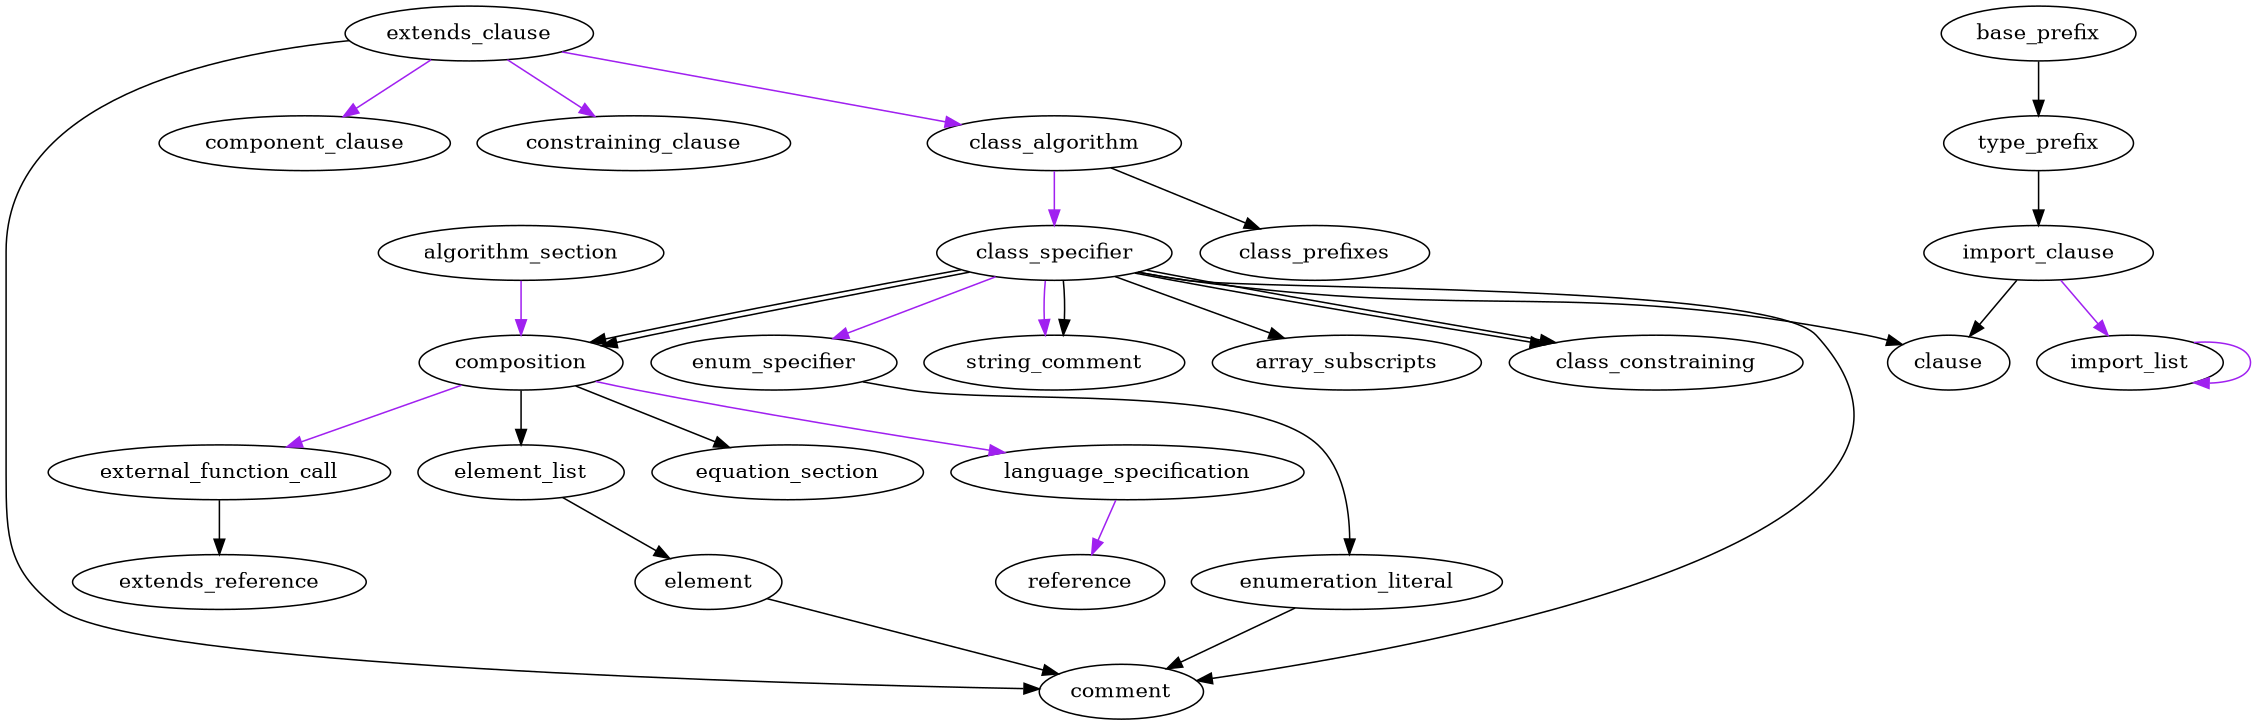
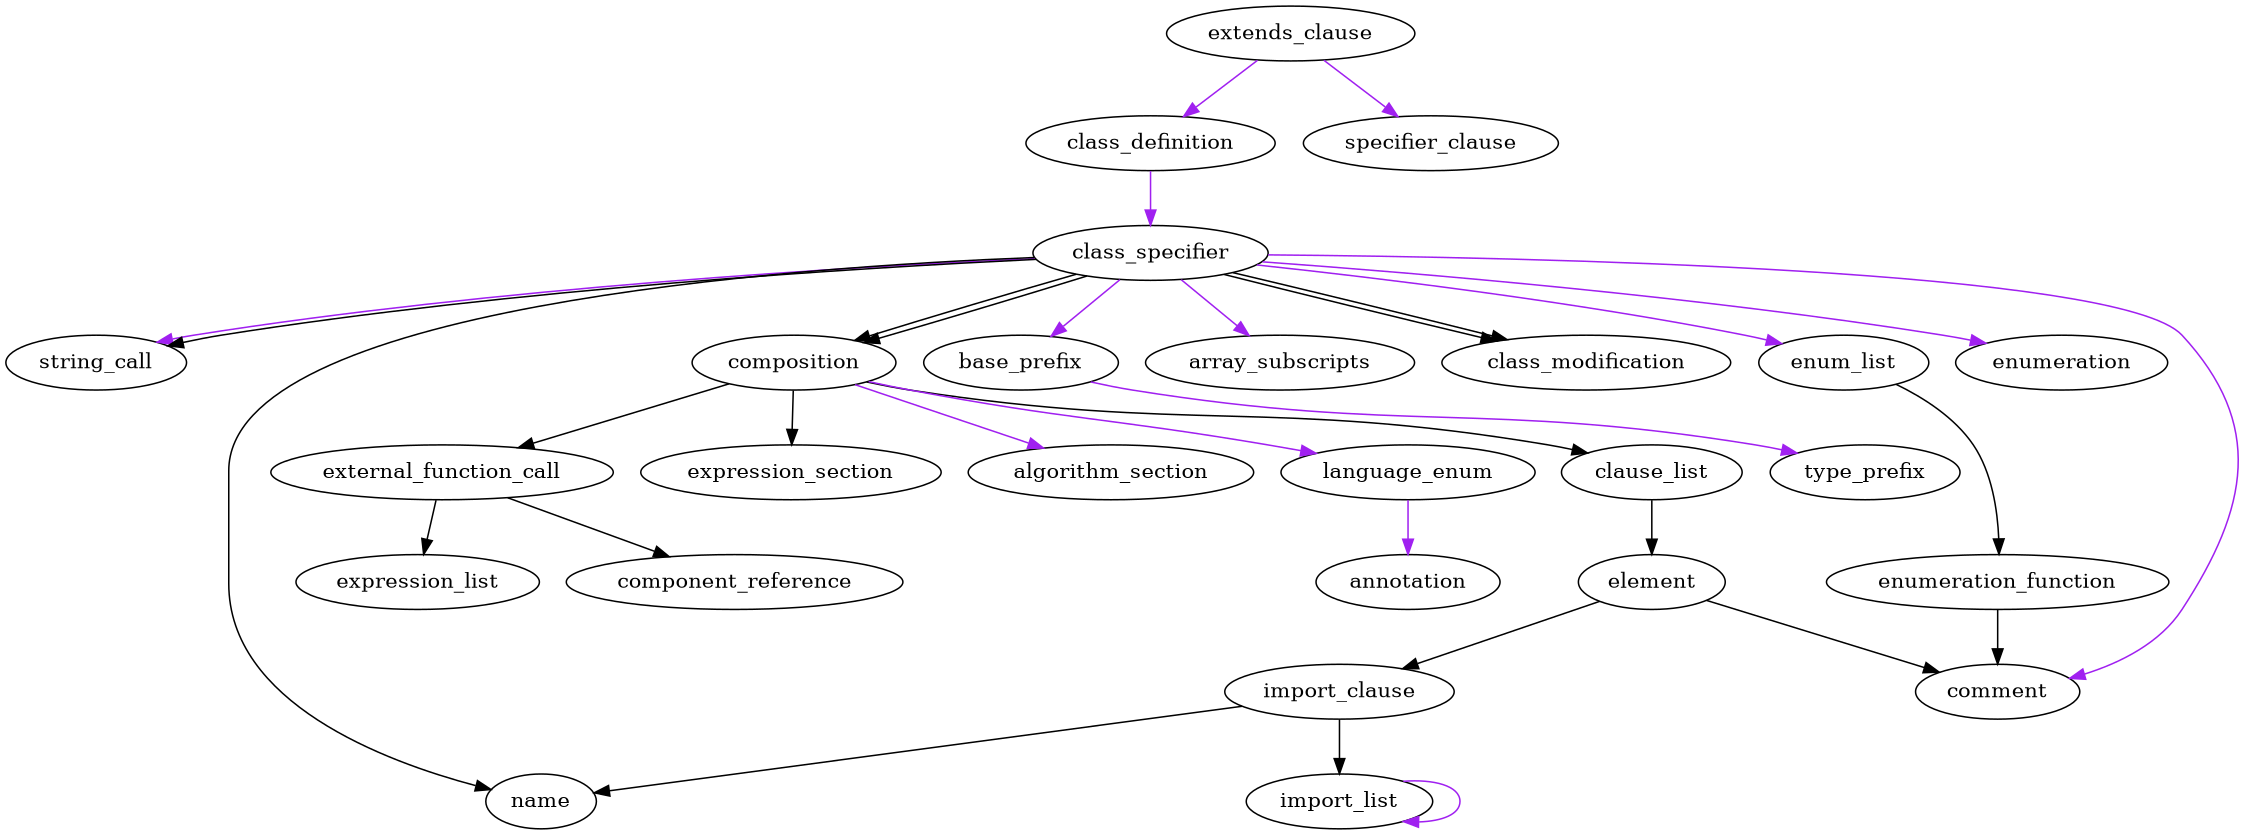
  digraph {
    edge [color=black]
-   class_definition [label=class_algorithm]
-   class_prefixes
+   class_definition
    class_specifier
-   string_comment
+   string_comment [label=string_call]
    composition
    base_prefix
-   name [label=clause]
+   name
    array_subscripts
-   class_modification [label=class_constraining]
+   class_modification
    comment
-   enum_list [label=enum_specifier]
-   element_list
-   equation_section
+   enumeration
+   enum_list
+   element_list [label=clause_list]
+   equation_section [label=expression_section]
    algorithm_section
-   language_specification
+   language_specification [label=language_enum]
    external_function_call
    type_prefix
-   enumeration_literal
+   enumeration_literal [label=enumeration_function]
    element
-   annotation [label=reference]
-   component_reference [label=extends_reference]
+   annotation
+   component_reference
+   expression_list
    import_clause
    import_list
    extends_clause
-   component_clause
-   constraining_clause
-   class_definition -> class_prefixes
+   component_clause [label=specifier_clause]
    class_definition -> class_specifier [color=purple]
    class_specifier -> string_comment [color=purple]
    class_specifier -> string_comment
    class_specifier -> composition
    class_specifier -> composition
+   class_specifier -> base_prefix [color=purple]
    class_specifier -> name
-   class_specifier -> array_subscripts
+   class_specifier -> array_subscripts [color=purple]
    class_specifier -> class_modification
    class_specifier -> class_modification
-   class_specifier -> comment
+   class_specifier -> comment [color=purple]
+   class_specifier -> enumeration [color=purple]
    class_specifier -> enum_list [color=purple]
    composition -> element_list
    composition -> equation_section
-   algorithm_section -> composition [color=purple]
+   composition -> algorithm_section [color=purple]
    composition -> language_specification [color=purple]
-   composition -> external_function_call [color=purple]
-   base_prefix -> type_prefix
+   composition -> external_function_call
+   base_prefix -> type_prefix [color=purple]
    enum_list -> enumeration_literal
    element_list -> element
    language_specification -> annotation [color=purple]
    external_function_call -> component_reference
+   external_function_call -> expression_list
    enumeration_literal -> comment
    element -> comment
-   type_prefix -> import_clause
+   element -> import_clause
    import_clause -> name
-   import_clause -> import_list [color=purple]
+   import_clause -> import_list
    import_list -> import_list [color=purple]
    extends_clause -> class_definition [color=purple]
-   extends_clause -> comment
    extends_clause -> component_clause [color=purple]
-   extends_clause -> constraining_clause [color=purple]
  }
